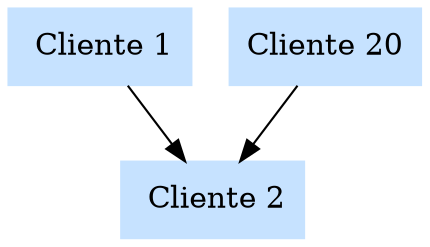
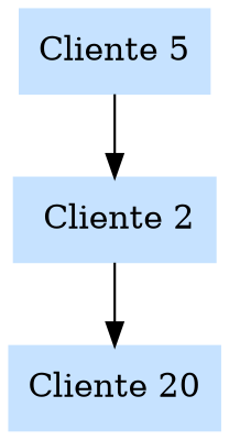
  digraph {
    rankdir=TB
    node [color=slategray1 shape=box style=filled]
-   n1 [label=" Cliente 1"]
+   n1 [label="Cliente 5"]
    n2 [label=" Cliente 2"]
    n3 [label="Cliente 20"]
    n1 -> n2
-   n3 -> n2
+   n2 -> n3
  }
